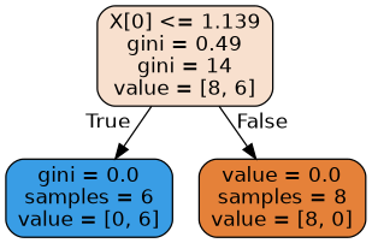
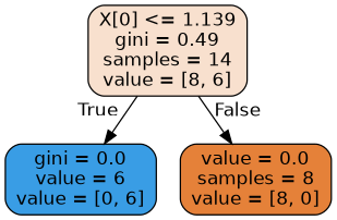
  digraph {
    node [color=black fontname=helvetica shape=box style="filled, rounded"]
    edge [fontname=helvetica labeldistance=2.5]
-   n1 [fillcolor="#f8e0ce" label="X[0] <= 1.139\ngini = 0.49\ngini = 14\nvalue = [8, 6]"]
-   n2 [fillcolor="#399de5" label="gini = 0.0\nsamples = 6\nvalue = [0, 6]"]
+   n1 [fillcolor="#f8e0ce" label="X[0] <= 1.139\ngini = 0.49\nsamples = 14\nvalue = [8, 6]"]
+   n2 [fillcolor="#399de5" label="gini = 0.0\nvalue = 6\nvalue = [0, 6]"]
    n3 [fillcolor="#e58139" label="value = 0.0\nsamples = 8\nvalue = [8, 0]"]
    n1 -> n2 [headlabel=True labelangle=45]
    n1 -> n3 [headlabel=False labelangle=-45]
  }
